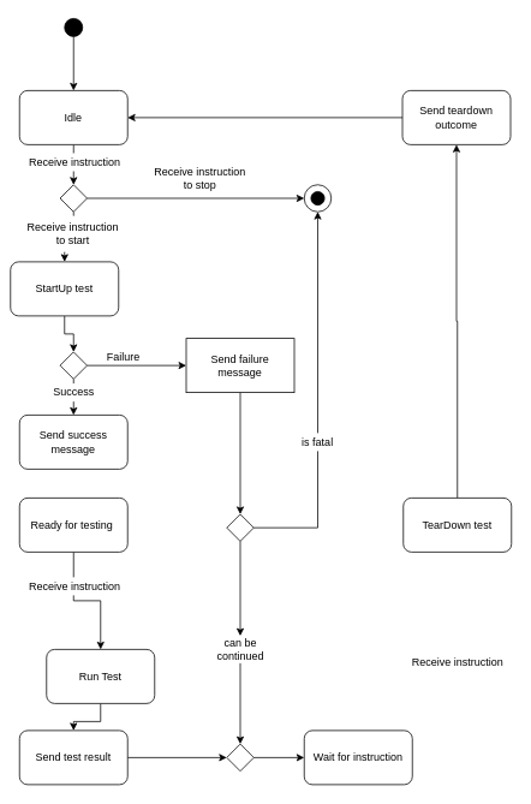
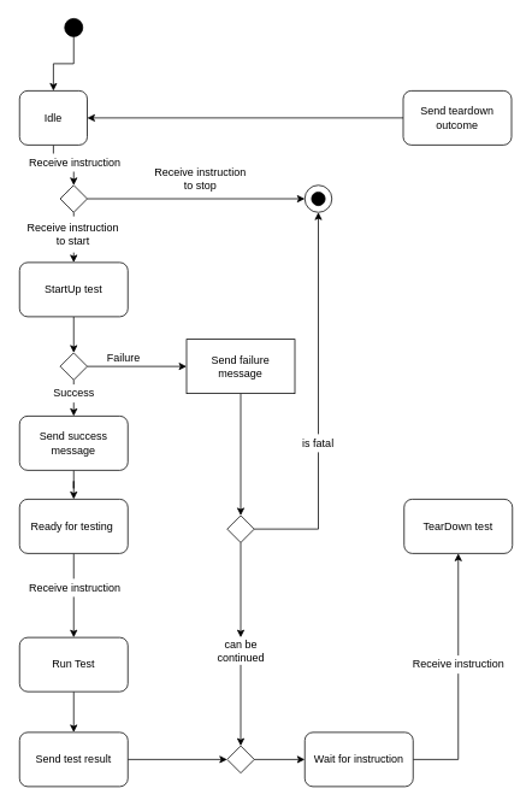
  <mxCell id="0" />
  <mxCell id="1" parent="0" />
  <mxCell id="2" style="edgeStyle=orthogonalEdgeStyle;rounded=0;orthogonalLoop=1;jettySize=auto;html=1;" parent="1" source="3" target="5" edge="1"><mxGeometry relative="1" as="geometry" /></mxCell>
  <mxCell id="3" value="" style="ellipse;whiteSpace=wrap;html=1;fillColor=#000000;" parent="1" vertex="1"><mxGeometry x="71" y="20" width="20" height="20" as="geometry" /></mxCell>
  <mxCell id="4" style="edgeStyle=orthogonalEdgeStyle;rounded=0;orthogonalLoop=1;jettySize=auto;html=1;entryX=0.5;entryY=0;entryDx=0;entryDy=0;" edge="1" parent="1" source="5" target="45"><mxGeometry relative="1" as="geometry" /></mxCell>
- <mxCell id="5" value="Idle" style="rounded=1;whiteSpace=wrap;html=1;fillColor=#FFFFFF;" parent="1" vertex="1"><mxGeometry x="21" y="100" width="120" height="60" as="geometry" /></mxCell>
+ <mxCell id="5" value="Idle" style="rounded=1;whiteSpace=wrap;html=1;fillColor=#FFFFFF;" parent="1" vertex="1"><mxGeometry x="21" y="100" width="75" height="60" as="geometry" /></mxCell>
  <mxCell id="6" style="edgeStyle=orthogonalEdgeStyle;rounded=0;orthogonalLoop=1;jettySize=auto;html=1;entryX=0;entryY=0.5;entryDx=0;entryDy=0;endArrow=classic;endFill=1;" parent="1" source="7" target="39" edge="1"><mxGeometry relative="1" as="geometry" /></mxCell>
  <mxCell id="7" value="Send test result" style="rounded=1;whiteSpace=wrap;html=1;fillColor=#FFFFFF;" parent="1" vertex="1"><mxGeometry x="21" y="810" width="120" height="60" as="geometry" /></mxCell>
  <mxCell id="8" style="edgeStyle=orthogonalEdgeStyle;rounded=0;orthogonalLoop=1;jettySize=auto;html=1;entryX=0.5;entryY=0;entryDx=0;entryDy=0;" parent="1" source="9" target="17" edge="1"><mxGeometry relative="1" as="geometry" /></mxCell>
  <mxCell id="9" value="Ready for testing&amp;nbsp;" style="rounded=1;whiteSpace=wrap;html=1;fillColor=#FFFFFF;" parent="1" vertex="1"><mxGeometry x="21" y="552" width="120" height="60" as="geometry" /></mxCell>
  <mxCell id="10" style="edgeStyle=orthogonalEdgeStyle;rounded=0;orthogonalLoop=1;jettySize=auto;html=1;entryX=0.5;entryY=0;entryDx=0;entryDy=0;" parent="1" source="11" target="15" edge="1"><mxGeometry relative="1" as="geometry" /></mxCell>
- <mxCell id="11" value="StartUp test" style="rounded=1;whiteSpace=wrap;html=1;fillColor=#FFFFFF;" parent="1" vertex="1"><mxGeometry x="11" y="290" width="120" height="60" as="geometry" /></mxCell>
+ <mxCell id="11" value="StartUp test" style="rounded=1;whiteSpace=wrap;html=1;fillColor=#FFFFFF;" parent="1" vertex="1"><mxGeometry x="21" y="290" width="120" height="60" as="geometry" /></mxCell>
+ <mxCell id="12" style="edgeStyle=orthogonalEdgeStyle;rounded=0;orthogonalLoop=1;jettySize=auto;html=1;entryX=0.5;entryY=0;entryDx=0;entryDy=0;" parent="1" source="20" target="9" edge="1"><mxGeometry relative="1" as="geometry" /></mxCell>
  <mxCell id="13" style="edgeStyle=orthogonalEdgeStyle;rounded=0;orthogonalLoop=1;jettySize=auto;html=1;entryX=0;entryY=0.5;entryDx=0;entryDy=0;startArrow=none;startFill=0;endArrow=classic;endFill=1;" parent="1" source="15" target="19" edge="1"><mxGeometry relative="1" as="geometry" /></mxCell>
  <mxCell id="14" style="edgeStyle=orthogonalEdgeStyle;rounded=0;orthogonalLoop=1;jettySize=auto;html=1;entryX=0.5;entryY=0;entryDx=0;entryDy=0;endArrow=classic;endFill=1;" parent="1" source="15" target="20" edge="1"><mxGeometry relative="1" as="geometry" /></mxCell>
  <mxCell id="15" value="" style="rhombus;whiteSpace=wrap;html=1;fillColor=#ffffff;" parent="1" vertex="1"><mxGeometry x="66" y="390" width="30" height="30" as="geometry" /></mxCell>
  <mxCell id="16" style="edgeStyle=orthogonalEdgeStyle;rounded=0;orthogonalLoop=1;jettySize=auto;html=1;entryX=0.5;entryY=0;entryDx=0;entryDy=0;endArrow=classic;endFill=1;" parent="1" source="17" target="7" edge="1"><mxGeometry relative="1" as="geometry" /></mxCell>
- <mxCell id="17" value="Run Test" style="rounded=1;whiteSpace=wrap;html=1;fillColor=#FFFFFF;" parent="1" vertex="1"><mxGeometry x="51" y="720" width="120" height="60" as="geometry" /></mxCell>
+ <mxCell id="17" value="Run Test" style="rounded=1;whiteSpace=wrap;html=1;fillColor=#FFFFFF;" parent="1" vertex="1"><mxGeometry x="21" y="705" width="120" height="60" as="geometry" /></mxCell>
  <mxCell id="18" style="edgeStyle=orthogonalEdgeStyle;rounded=0;orthogonalLoop=1;jettySize=auto;html=1;entryX=0.5;entryY=0;entryDx=0;entryDy=0;endArrow=classic;endFill=1;" parent="1" source="19" target="34" edge="1"><mxGeometry relative="1" as="geometry" /></mxCell>
  <mxCell id="19" value="Send failure &lt;br&gt;message" style="whiteSpace=wrap;html=1;fillColor=#ffffff;rounded=0;" parent="1" vertex="1"><mxGeometry x="206" y="375" width="120" height="60" as="geometry" /></mxCell>
  <mxCell id="20" value="Send success message" style="rounded=1;whiteSpace=wrap;html=1;fillColor=#ffffff;" parent="1" vertex="1"><mxGeometry x="21" y="460" width="120" height="60" as="geometry" /></mxCell>
- <mxCell id="21" style="edgeStyle=orthogonalEdgeStyle;rounded=0;orthogonalLoop=1;jettySize=auto;html=1;entryX=0.5;entryY=1;entryDx=0;entryDy=0;endArrow=classic;endFill=1;" parent="1" source="22" target="29" edge="1"><mxGeometry relative="1" as="geometry" /></mxCell>
  <mxCell id="22" value="TearDown test" style="rounded=1;whiteSpace=wrap;html=1;fillColor=#FFFFFF;" parent="1" vertex="1"><mxGeometry x="447" y="552" width="120" height="60" as="geometry" /></mxCell>
  <mxCell id="23" value="Receive instruction" style="text;html=1;align=center;verticalAlign=middle;resizable=0;points=[];autosize=1;fillColor=#ffffff;" parent="1" vertex="1"><mxGeometry x="22" y="169.5" width="120" height="20" as="geometry" /></mxCell>
  <mxCell id="24" value="Receive instruction" style="text;html=1;align=center;verticalAlign=middle;resizable=0;points=[];autosize=1;fillColor=#ffffff;" parent="1" vertex="1"><mxGeometry x="22" y="640" width="120" height="20" as="geometry" /></mxCell>
  <mxCell id="25" value="Success" style="text;html=1;align=center;verticalAlign=middle;resizable=0;points=[];autosize=1;fillColor=#ffffff;" parent="1" vertex="1"><mxGeometry x="51" y="425" width="60" height="20" as="geometry" /></mxCell>
  <mxCell id="26" value="Failure" style="text;html=1;align=center;verticalAlign=middle;resizable=0;points=[];autosize=1;" parent="1" vertex="1"><mxGeometry x="111" y="386" width="50" height="20" as="geometry" /></mxCell>
  <mxCell id="27" value="Receive instruction&lt;br&gt;to stop&lt;span style=&quot;color: rgba(0 , 0 , 0 , 0) ; font-family: monospace ; font-size: 0px&quot;&gt;%3CmxGraphModel%3E%3Croot%3E%3CmxCell%20id%3D%220%22%2F%3E%3CmxCell%20id%3D%221%22%20parent%3D%220%22%2F%3E%3CmxCell%20id%3D%222%22%20value%3D%22%22%20style%3D%22rhombus%3BwhiteSpace%3Dwrap%3Bhtml%3D1%3BfillColor%3D%23ffffff%3B%22%20vertex%3D%221%22%20parent%3D%221%22%3E%3CmxGeometry%20x%3D%22365%22%20y%3D%22600%22%20width%3D%2230%22%20height%3D%2230%22%20as%3D%22geometry%22%2F%3E%3C%2FmxCell%3E%3C%2Froot%3E%3C%2FmxGraphModel%3E&lt;/span&gt;" style="text;html=1;align=center;verticalAlign=middle;resizable=0;points=[];autosize=1;" parent="1" vertex="1"><mxGeometry x="161" y="177" width="120" height="40" as="geometry" /></mxCell>
  <mxCell id="28" style="edgeStyle=orthogonalEdgeStyle;rounded=0;orthogonalLoop=1;jettySize=auto;html=1;entryX=1;entryY=0.5;entryDx=0;entryDy=0;startArrow=none;startFill=0;endArrow=classic;endFill=1;" parent="1" source="29" target="5" edge="1"><mxGeometry relative="1" as="geometry" /></mxCell>
  <mxCell id="29" value="Send teardown outcome" style="rounded=1;whiteSpace=wrap;html=1;fillColor=#FFFFFF;" parent="1" vertex="1"><mxGeometry x="446" y="100" width="120" height="60" as="geometry" /></mxCell>
  <mxCell id="30" value="" style="ellipse;whiteSpace=wrap;html=1;fillColor=#ffffff;" parent="1" vertex="1"><mxGeometry x="337" y="204.5" width="30" height="30" as="geometry" /></mxCell>
  <mxCell id="31" value="" style="ellipse;whiteSpace=wrap;html=1;fillColor=#000000;" parent="1" vertex="1"><mxGeometry x="344.5" y="212" width="15" height="15" as="geometry" /></mxCell>
  <mxCell id="32" style="edgeStyle=orthogonalEdgeStyle;rounded=0;orthogonalLoop=1;jettySize=auto;html=1;endArrow=classic;endFill=1;entryX=0.5;entryY=0;entryDx=0;entryDy=0;" parent="1" source="40" target="39" edge="1"><mxGeometry relative="1" as="geometry"><mxPoint x="267" y="850" as="targetPoint" /></mxGeometry></mxCell>
  <mxCell id="33" style="edgeStyle=orthogonalEdgeStyle;rounded=0;orthogonalLoop=1;jettySize=auto;html=1;entryX=0.5;entryY=1;entryDx=0;entryDy=0;" edge="1" parent="1" source="34" target="30"><mxGeometry relative="1" as="geometry" /></mxCell>
  <mxCell id="34" value="" style="rhombus;whiteSpace=wrap;html=1;fillColor=#ffffff;" parent="1" vertex="1"><mxGeometry x="251" y="570" width="30" height="30" as="geometry" /></mxCell>
  <mxCell id="35" value="is fatal" style="text;html=1;strokeColor=none;align=center;verticalAlign=middle;whiteSpace=wrap;rounded=0;fillColor=#ffffff;" parent="1" vertex="1"><mxGeometry x="332" y="480" width="40" height="20" as="geometry" /></mxCell>
+ <mxCell id="36" style="edgeStyle=orthogonalEdgeStyle;rounded=0;orthogonalLoop=1;jettySize=auto;html=1;entryX=0.5;entryY=1;entryDx=0;entryDy=0;startArrow=none;startFill=0;endArrow=classic;endFill=1;exitX=1;exitY=0.5;exitDx=0;exitDy=0;" parent="1" source="37" target="22" edge="1"><mxGeometry relative="1" as="geometry" /></mxCell>
  <mxCell id="37" value="Wait for instruction" style="rounded=1;whiteSpace=wrap;html=1;fillColor=#FFFFFF;" parent="1" vertex="1"><mxGeometry x="337" y="810" width="120" height="60" as="geometry" /></mxCell>
  <mxCell id="38" style="edgeStyle=orthogonalEdgeStyle;rounded=0;orthogonalLoop=1;jettySize=auto;html=1;entryX=0;entryY=0.5;entryDx=0;entryDy=0;endArrow=classic;endFill=1;" parent="1" source="39" target="37" edge="1"><mxGeometry relative="1" as="geometry" /></mxCell>
  <mxCell id="39" value="" style="rhombus;whiteSpace=wrap;html=1;fillColor=#ffffff;" parent="1" vertex="1"><mxGeometry x="251" y="825" width="30" height="30" as="geometry" /></mxCell>
  <mxCell id="40" value="can be &lt;br&gt;continued" style="text;html=1;align=center;verticalAlign=middle;resizable=0;points=[];autosize=1;fillColor=#ffffff;" parent="1" vertex="1"><mxGeometry x="231" y="705" width="70" height="30" as="geometry" /></mxCell>
  <mxCell id="41" style="edgeStyle=orthogonalEdgeStyle;rounded=0;orthogonalLoop=1;jettySize=auto;html=1;endArrow=classic;endFill=1;entryX=0.5;entryY=0;entryDx=0;entryDy=0;" parent="1" source="34" target="40" edge="1"><mxGeometry relative="1" as="geometry"><mxPoint x="267" y="855" as="targetPoint" /><mxPoint x="267" y="615" as="sourcePoint" /></mxGeometry></mxCell>
  <mxCell id="42" value="Receive instruction" style="text;html=1;align=center;verticalAlign=middle;resizable=0;points=[];autosize=1;fillColor=#ffffff;" vertex="1" parent="1"><mxGeometry x="447" y="725" width="120" height="20" as="geometry" /></mxCell>
  <mxCell id="43" style="edgeStyle=orthogonalEdgeStyle;rounded=0;orthogonalLoop=1;jettySize=auto;html=1;entryX=0.5;entryY=0;entryDx=0;entryDy=0;" edge="1" parent="1" source="45" target="11"><mxGeometry relative="1" as="geometry" /></mxCell>
  <mxCell id="44" style="edgeStyle=orthogonalEdgeStyle;rounded=0;orthogonalLoop=1;jettySize=auto;html=1;entryX=0;entryY=0.5;entryDx=0;entryDy=0;" edge="1" parent="1" source="45" target="30"><mxGeometry relative="1" as="geometry" /></mxCell>
  <mxCell id="45" value="" style="rhombus;whiteSpace=wrap;html=1;fillColor=#ffffff;" vertex="1" parent="1"><mxGeometry x="66" y="204.5" width="30" height="30" as="geometry" /></mxCell>
  <mxCell id="46" value="Receive instruction&lt;br&gt;to start&lt;span style=&quot;color: rgba(0 , 0 , 0 , 0) ; font-family: monospace ; font-size: 0px&quot;&gt;%3CmxGraphModel%3E%3Croot%3E%3CmxCell%20id%3D%220%22%2F%3E%3CmxCell%20id%3D%221%22%20parent%3D%220%22%2F%3E%3CmxCell%20id%3D%222%22%20value%3D%22%22%20style%3D%22rhombus%3BwhiteSpace%3Dwrap%3Bhtml%3D1%3BfillColor%3D%23ffffff%3B%22%20vertex%3D%221%22%20parent%3D%221%22%3E%3CmxGeometry%20x%3D%22365%22%20y%3D%22600%22%20width%3D%2230%22%20height%3D%2230%22%20as%3D%22geometry%22%2F%3E%3C%2FmxCell%3E%3C%2Froot%3E%3C%2FmxGraphModel%3E&lt;/span&gt;" style="text;html=1;align=center;verticalAlign=middle;resizable=0;points=[];autosize=1;fillColor=#ffffff;" vertex="1" parent="1"><mxGeometry x="20" y="239" width="120" height="40" as="geometry" /></mxCell>
